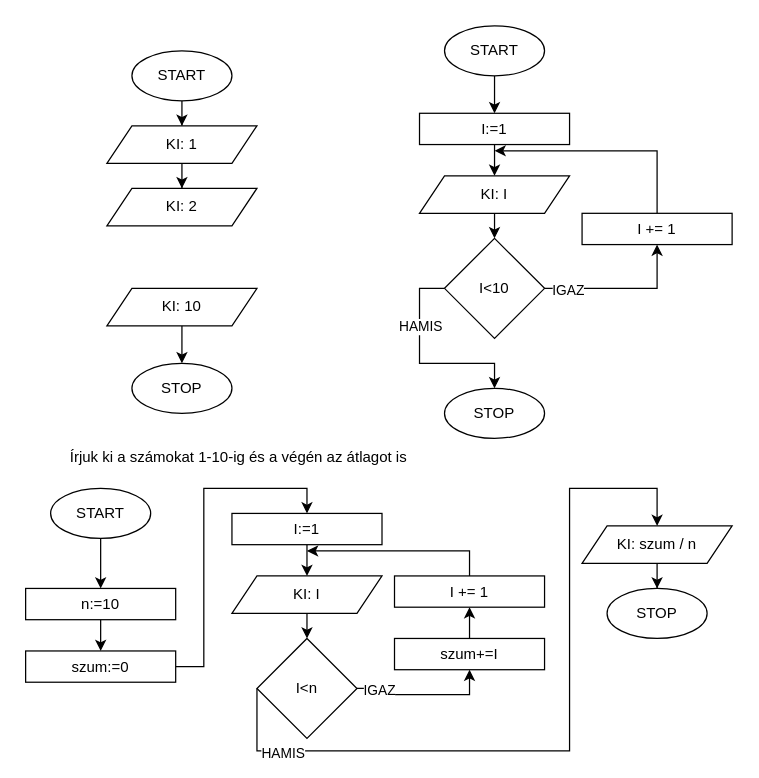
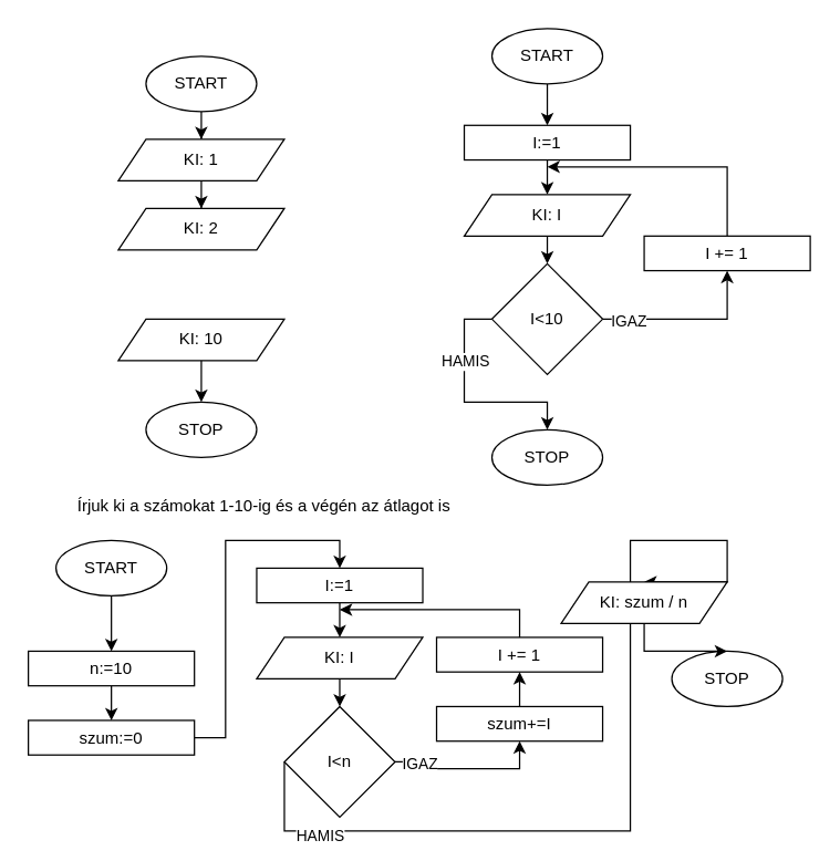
  <mxCell id="0" />
  <mxCell id="1" parent="0" />
  <mxCell id="2" style="edgeStyle=orthogonalEdgeStyle;rounded=0;orthogonalLoop=1;jettySize=auto;html=1;entryX=0.5;entryY=0;entryDx=0;entryDy=0;" edge="1" parent="1" source="3" target="6"><mxGeometry relative="1" as="geometry" /></mxCell>
  <mxCell id="3" value="START" style="ellipse;whiteSpace=wrap;html=1;" vertex="1" parent="1"><mxGeometry x="105" y="40" width="80" height="40" as="geometry" /></mxCell>
  <mxCell id="4" value="STOP" style="ellipse;whiteSpace=wrap;html=1;" vertex="1" parent="1"><mxGeometry x="105" y="290" width="80" height="40" as="geometry" /></mxCell>
  <mxCell id="5" style="edgeStyle=orthogonalEdgeStyle;rounded=0;orthogonalLoop=1;jettySize=auto;html=1;entryX=0.5;entryY=0;entryDx=0;entryDy=0;" edge="1" parent="1" source="6" target="7"><mxGeometry relative="1" as="geometry" /></mxCell>
  <mxCell id="6" value="KI: 1" style="shape=parallelogram;perimeter=parallelogramPerimeter;whiteSpace=wrap;html=1;fixedSize=1;" vertex="1" parent="1"><mxGeometry x="85" y="100" width="120" height="30" as="geometry" /></mxCell>
  <mxCell id="7" value="KI: 2" style="shape=parallelogram;perimeter=parallelogramPerimeter;whiteSpace=wrap;html=1;fixedSize=1;" vertex="1" parent="1"><mxGeometry x="85" y="150" width="120" height="30" as="geometry" /></mxCell>
  <mxCell id="8" value="" style="edgeStyle=orthogonalEdgeStyle;rounded=0;orthogonalLoop=1;jettySize=auto;html=1;" edge="1" parent="1" source="9" target="4"><mxGeometry relative="1" as="geometry" /></mxCell>
  <mxCell id="9" value="KI: 10" style="shape=parallelogram;perimeter=parallelogramPerimeter;whiteSpace=wrap;html=1;fixedSize=1;" vertex="1" parent="1"><mxGeometry x="85" y="230" width="120" height="30" as="geometry" /></mxCell>
  <mxCell id="10" style="edgeStyle=orthogonalEdgeStyle;rounded=0;orthogonalLoop=1;jettySize=auto;html=1;entryX=0.5;entryY=0;entryDx=0;entryDy=0;" edge="1" parent="1" source="11" target="16"><mxGeometry relative="1" as="geometry" /></mxCell>
  <mxCell id="11" value="START" style="ellipse;whiteSpace=wrap;html=1;" vertex="1" parent="1"><mxGeometry x="355" y="20" width="80" height="40" as="geometry" /></mxCell>
  <mxCell id="12" value="STOP" style="ellipse;whiteSpace=wrap;html=1;" vertex="1" parent="1"><mxGeometry x="355" y="310" width="80" height="40" as="geometry" /></mxCell>
  <mxCell id="13" style="edgeStyle=orthogonalEdgeStyle;rounded=0;orthogonalLoop=1;jettySize=auto;html=1;entryX=0.5;entryY=0;entryDx=0;entryDy=0;" edge="1" source="14" parent="1"><mxGeometry relative="1" as="geometry"><mxPoint x="395" y="190" as="targetPoint" /></mxGeometry></mxCell>
  <mxCell id="14" value="KI: I" style="shape=parallelogram;perimeter=parallelogramPerimeter;whiteSpace=wrap;html=1;fixedSize=1;" vertex="1" parent="1"><mxGeometry x="335" y="140" width="120" height="30" as="geometry" /></mxCell>
  <mxCell id="15" style="edgeStyle=orthogonalEdgeStyle;rounded=0;orthogonalLoop=1;jettySize=auto;html=1;entryX=0.5;entryY=0;entryDx=0;entryDy=0;" edge="1" parent="1" source="16" target="14"><mxGeometry relative="1" as="geometry" /></mxCell>
  <mxCell id="16" value="I:=1" style="rounded=0;whiteSpace=wrap;html=1;" vertex="1" parent="1"><mxGeometry x="335" y="90" width="120" height="25" as="geometry" /></mxCell>
  <mxCell id="17" style="edgeStyle=orthogonalEdgeStyle;rounded=0;orthogonalLoop=1;jettySize=auto;html=1;entryX=0.5;entryY=1;entryDx=0;entryDy=0;" edge="1" parent="1" source="21" target="23"><mxGeometry relative="1" as="geometry" /></mxCell>
  <mxCell id="18" value="IGAZ" style="edgeLabel;html=1;align=center;verticalAlign=middle;resizable=0;points=[];" vertex="1" connectable="0" parent="17"><mxGeometry x="-0.711" y="-1" relative="1" as="geometry"><mxPoint as="offset" /></mxGeometry></mxCell>
  <mxCell id="19" style="edgeStyle=orthogonalEdgeStyle;rounded=0;orthogonalLoop=1;jettySize=auto;html=1;exitX=0;exitY=0.5;exitDx=0;exitDy=0;entryX=0.5;entryY=0;entryDx=0;entryDy=0;" edge="1" parent="1" source="21" target="12"><mxGeometry relative="1" as="geometry" /></mxCell>
  <mxCell id="20" value="HAMIS" style="edgeLabel;html=1;align=center;verticalAlign=middle;resizable=0;points=[];" vertex="1" connectable="0" parent="19"><mxGeometry x="-0.839" y="-1" relative="1" as="geometry"><mxPoint x="-7" y="31" as="offset" /></mxGeometry></mxCell>
  <mxCell id="21" value="I&amp;lt;10" style="rhombus;whiteSpace=wrap;html=1;" vertex="1" parent="1"><mxGeometry x="355" y="190" width="80" height="80" as="geometry" /></mxCell>
  <mxCell id="22" style="edgeStyle=orthogonalEdgeStyle;rounded=0;orthogonalLoop=1;jettySize=auto;html=1;" edge="1" parent="1" source="23"><mxGeometry relative="1" as="geometry"><mxPoint x="395" y="120" as="targetPoint" /><Array as="points"><mxPoint x="525" y="120" /></Array></mxGeometry></mxCell>
  <mxCell id="23" value="I += 1" style="rounded=0;whiteSpace=wrap;html=1;" vertex="1" parent="1"><mxGeometry x="465" y="170" width="120" height="25" as="geometry" /></mxCell>
  <mxCell id="24" value="Írjuk ki a számokat 1-10-ig és a végén az átlagot is" style="text;html=1;align=center;verticalAlign=middle;resizable=0;points=[];autosize=1;strokeColor=none;fillColor=none;" vertex="1" parent="1"><mxGeometry x="45" y="350" width="290" height="30" as="geometry" /></mxCell>
  <mxCell id="25" style="edgeStyle=orthogonalEdgeStyle;rounded=0;orthogonalLoop=1;jettySize=auto;html=1;entryX=0.5;entryY=0;entryDx=0;entryDy=0;" edge="1" parent="1" source="26" target="46"><mxGeometry relative="1" as="geometry" /></mxCell>
  <mxCell id="26" value="START" style="ellipse;whiteSpace=wrap;html=1;" vertex="1" parent="1"><mxGeometry x="40" y="390" width="80" height="40" as="geometry" /></mxCell>
  <mxCell id="27" value="STOP" style="ellipse;whiteSpace=wrap;html=1;" vertex="1" parent="1"><mxGeometry x="485" y="470" width="80" height="40" as="geometry" /></mxCell>
  <mxCell id="28" style="edgeStyle=orthogonalEdgeStyle;rounded=0;orthogonalLoop=1;jettySize=auto;html=1;entryX=0.5;entryY=0;entryDx=0;entryDy=0;" edge="1" source="29" parent="1"><mxGeometry relative="1" as="geometry"><mxPoint x="245" y="510" as="targetPoint" /></mxGeometry></mxCell>
  <mxCell id="29" value="KI: I" style="shape=parallelogram;perimeter=parallelogramPerimeter;whiteSpace=wrap;html=1;fixedSize=1;" vertex="1" parent="1"><mxGeometry x="185" y="460" width="120" height="30" as="geometry" /></mxCell>
  <mxCell id="30" style="edgeStyle=orthogonalEdgeStyle;rounded=0;orthogonalLoop=1;jettySize=auto;html=1;entryX=0.5;entryY=0;entryDx=0;entryDy=0;" edge="1" source="31" target="29" parent="1"><mxGeometry relative="1" as="geometry" /></mxCell>
  <mxCell id="31" value="I:=1" style="rounded=0;whiteSpace=wrap;html=1;" vertex="1" parent="1"><mxGeometry x="185" y="410" width="120" height="25" as="geometry" /></mxCell>
  <mxCell id="32" style="edgeStyle=orthogonalEdgeStyle;rounded=0;orthogonalLoop=1;jettySize=auto;html=1;entryX=0.5;entryY=1;entryDx=0;entryDy=0;" edge="1" source="36" target="42" parent="1"><mxGeometry relative="1" as="geometry" /></mxCell>
  <mxCell id="33" value="IGAZ" style="edgeLabel;html=1;align=center;verticalAlign=middle;resizable=0;points=[];" vertex="1" connectable="0" parent="32"><mxGeometry x="-0.711" y="-1" relative="1" as="geometry"><mxPoint as="offset" /></mxGeometry></mxCell>
  <mxCell id="34" style="edgeStyle=orthogonalEdgeStyle;rounded=0;orthogonalLoop=1;jettySize=auto;html=1;exitX=0;exitY=0.5;exitDx=0;exitDy=0;entryX=0.5;entryY=0;entryDx=0;entryDy=0;" edge="1" source="36" target="44" parent="1"><mxGeometry relative="1" as="geometry"><Array as="points"><mxPoint x="205" y="600" /><mxPoint x="455" y="600" /><mxPoint x="455" y="390" /><mxPoint x="525" y="390" /></Array></mxGeometry></mxCell>
  <mxCell id="35" value="HAMIS" style="edgeLabel;html=1;align=center;verticalAlign=middle;resizable=0;points=[];" vertex="1" connectable="0" parent="34"><mxGeometry x="-0.839" y="-1" relative="1" as="geometry"><mxPoint x="21" y="2" as="offset" /></mxGeometry></mxCell>
  <mxCell id="36" value="I&amp;lt;n" style="rhombus;whiteSpace=wrap;html=1;" vertex="1" parent="1"><mxGeometry x="205" y="510" width="80" height="80" as="geometry" /></mxCell>
  <mxCell id="37" style="edgeStyle=orthogonalEdgeStyle;rounded=0;orthogonalLoop=1;jettySize=auto;html=1;" edge="1" source="38" parent="1"><mxGeometry relative="1" as="geometry"><mxPoint x="245" y="440" as="targetPoint" /><Array as="points"><mxPoint x="375" y="440" /></Array></mxGeometry></mxCell>
  <mxCell id="38" value="I += 1" style="rounded=0;whiteSpace=wrap;html=1;" vertex="1" parent="1"><mxGeometry x="315" y="460" width="120" height="25" as="geometry" /></mxCell>
  <mxCell id="39" style="edgeStyle=orthogonalEdgeStyle;rounded=0;orthogonalLoop=1;jettySize=auto;html=1;entryX=0.5;entryY=0;entryDx=0;entryDy=0;" edge="1" parent="1" source="40" target="31"><mxGeometry relative="1" as="geometry" /></mxCell>
  <mxCell id="40" value="szum:=0" style="rounded=0;whiteSpace=wrap;html=1;" vertex="1" parent="1"><mxGeometry x="20" y="520" width="120" height="25" as="geometry" /></mxCell>
  <mxCell id="41" style="edgeStyle=orthogonalEdgeStyle;rounded=0;orthogonalLoop=1;jettySize=auto;html=1;entryX=0.5;entryY=1;entryDx=0;entryDy=0;" edge="1" parent="1" source="42" target="38"><mxGeometry relative="1" as="geometry" /></mxCell>
  <mxCell id="42" value="szum+=I" style="rounded=0;whiteSpace=wrap;html=1;" vertex="1" parent="1"><mxGeometry x="315" y="510" width="120" height="25" as="geometry" /></mxCell>
  <mxCell id="43" style="edgeStyle=orthogonalEdgeStyle;rounded=0;orthogonalLoop=1;jettySize=auto;html=1;entryX=0.5;entryY=0;entryDx=0;entryDy=0;" edge="1" parent="1" source="44" target="27"><mxGeometry relative="1" as="geometry" /></mxCell>
- <mxCell id="44" value="KI: szum / n" style="shape=parallelogram;perimeter=parallelogramPerimeter;whiteSpace=wrap;html=1;fixedSize=1;" vertex="1" parent="1"><mxGeometry x="465" y="420" width="120" height="30" as="geometry" /></mxCell>
+ <mxCell id="44" value="KI: szum / n" style="shape=parallelogram;perimeter=parallelogramPerimeter;whiteSpace=wrap;html=1;fixedSize=1;" vertex="1" parent="1"><mxGeometry x="405" y="420" width="120" height="30" as="geometry" /></mxCell>
  <mxCell id="45" style="edgeStyle=orthogonalEdgeStyle;rounded=0;orthogonalLoop=1;jettySize=auto;html=1;entryX=0.5;entryY=0;entryDx=0;entryDy=0;" edge="1" parent="1" source="46" target="40"><mxGeometry relative="1" as="geometry" /></mxCell>
  <mxCell id="46" value="n:=10" style="rounded=0;whiteSpace=wrap;html=1;" vertex="1" parent="1"><mxGeometry x="20" y="470" width="120" height="25" as="geometry" /></mxCell>
